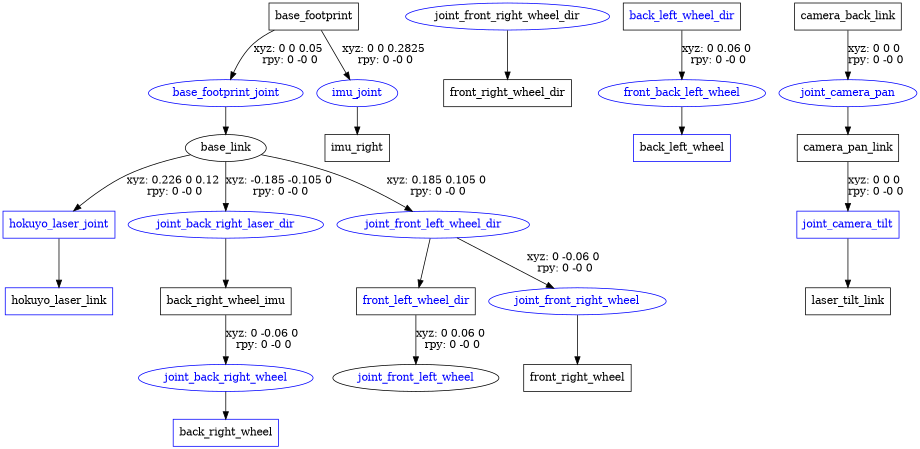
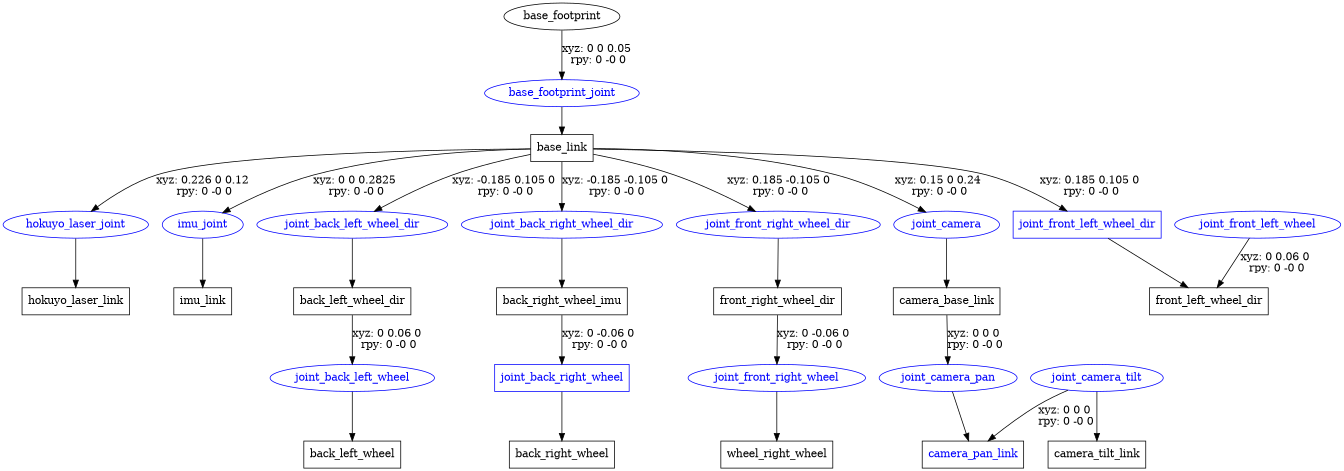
  digraph {
    node [shape=box]
-   n1 [label=base_footprint]
+   n1 [label=base_footprint shape=ellipse]
    base_footprint_joint [color=blue fontcolor=blue shape=ellipse]
-   n3 [label=base_link shape=ellipse]
-   hokuyo_laser_joint [color=blue fontcolor=blue]
+   n3 [label=base_link]
+   hokuyo_laser_joint [color=blue fontcolor=blue shape=ellipse]
    imu_joint [color=blue fontcolor=blue shape=ellipse]
-   joint_back_right_wheel_dir [color=blue fontcolor=blue shape=ellipse label=joint_back_right_laser_dir]
-   joint_front_left_wheel_dir [color=blue fontcolor=blue shape=ellipse]
-   joint_front_right_wheel_dir [color=blue fontcolor=black shape=ellipse]
-   n11 [label=hokuyo_laser_link color=blue]
-   n12 [label=imu_right]
-   n13 [label=back_left_wheel_dir fontcolor=blue]
+   joint_back_left_wheel_dir [color=blue fontcolor=blue shape=ellipse]
+   joint_back_right_wheel_dir [color=blue fontcolor=blue shape=ellipse]
+   joint_camera [color=blue fontcolor=blue shape=ellipse]
+   joint_front_left_wheel_dir [color=blue fontcolor=blue]
+   joint_front_right_wheel_dir [color=blue fontcolor=blue shape=ellipse]
+   n11 [label=hokuyo_laser_link]
+   n12 [label=imu_link]
+   n13 [label=back_left_wheel_dir]
    n14 [label=back_right_wheel_imu]
-   n15 [label=camera_back_link]
-   n16 [label=front_left_wheel_dir fontcolor=blue]
+   n15 [label=camera_base_link]
+   n16 [label=front_left_wheel_dir]
    n17 [label=front_right_wheel_dir]
-   joint_back_left_wheel [color=blue fontcolor=blue shape=ellipse label=front_back_left_wheel]
-   n19 [label=back_left_wheel color=blue]
-   joint_back_right_wheel [color=blue fontcolor=blue shape=ellipse]
-   n21 [label=back_right_wheel color=blue]
+   joint_back_left_wheel [color=blue fontcolor=blue shape=ellipse]
+   n19 [label=back_left_wheel]
+   joint_back_right_wheel [color=blue fontcolor=blue]
+   n21 [label=back_right_wheel]
    joint_camera_pan [color=blue fontcolor=blue shape=ellipse]
-   n23 [label=camera_pan_link]
-   joint_camera_tilt [color=blue fontcolor=blue]
-   n25 [label=laser_tilt_link]
-   joint_front_left_wheel [color=black fontcolor=blue shape=ellipse]
+   n23 [label=camera_pan_link fontcolor=blue]
+   joint_camera_tilt [color=blue fontcolor=blue shape=ellipse]
+   n25 [label=camera_tilt_link]
+   joint_front_left_wheel [color=blue fontcolor=blue shape=ellipse]
    joint_front_right_wheel [color=blue fontcolor=blue shape=ellipse]
-   n28 [label=front_right_wheel]
+   n28 [label=wheel_right_wheel]
    n1 -> base_footprint_joint [label="xyz: 0 0 0.05 \nrpy: 0 -0 0"]
    base_footprint_joint -> n3
    n3 -> hokuyo_laser_joint [label="xyz: 0.226 0 0.12 \nrpy: 0 -0 0"]
-   n1 -> imu_joint [label="xyz: 0 0 0.2825 \nrpy: 0 -0 0"]
+   n3 -> imu_joint [label="xyz: 0 0 0.2825 \nrpy: 0 -0 0"]
+   n3 -> joint_back_left_wheel_dir [label="xyz: -0.185 0.105 0 \nrpy: 0 -0 0"]
    n3 -> joint_back_right_wheel_dir [label="xyz: -0.185 -0.105 0 \nrpy: 0 -0 0"]
+   n3 -> joint_camera [label="xyz: 0.15 0 0.24 \nrpy: 0 -0 0"]
    n3 -> joint_front_left_wheel_dir [label="xyz: 0.185 0.105 0 \nrpy: 0 -0 0"]
+   n3 -> joint_front_right_wheel_dir [label="xyz: 0.185 -0.105 0 \nrpy: 0 -0 0"]
    hokuyo_laser_joint -> n11
    imu_joint -> n12
+   joint_back_left_wheel_dir -> n13
    joint_back_right_wheel_dir -> n14
+   joint_camera -> n15
    joint_front_left_wheel_dir -> n16
    joint_front_right_wheel_dir -> n17
    n13 -> joint_back_left_wheel [label="xyz: 0 0.06 0 \nrpy: 0 -0 0"]
    n14 -> joint_back_right_wheel [label="xyz: 0 -0.06 0 \nrpy: 0 -0 0"]
    n15 -> joint_camera_pan [label="xyz: 0 0 0 \nrpy: 0 -0 0"]
-   n16 -> joint_front_left_wheel [label="xyz: 0 0.06 0 \nrpy: 0 -0 0"]
-   joint_front_left_wheel_dir -> joint_front_right_wheel [label="xyz: 0 -0.06 0 \nrpy: 0 -0 0"]
+   joint_front_left_wheel -> n16 [label="xyz: 0 0.06 0 \nrpy: 0 -0 0"]
+   n17 -> joint_front_right_wheel [label="xyz: 0 -0.06 0 \nrpy: 0 -0 0"]
    joint_back_left_wheel -> n19
    joint_back_right_wheel -> n21
    joint_camera_pan -> n23
-   n23 -> joint_camera_tilt [label="xyz: 0 0 0 \nrpy: 0 -0 0"]
+   joint_camera_tilt -> n23 [label="xyz: 0 0 0 \nrpy: 0 -0 0"]
    joint_camera_tilt -> n25
    joint_front_right_wheel -> n28
  }
